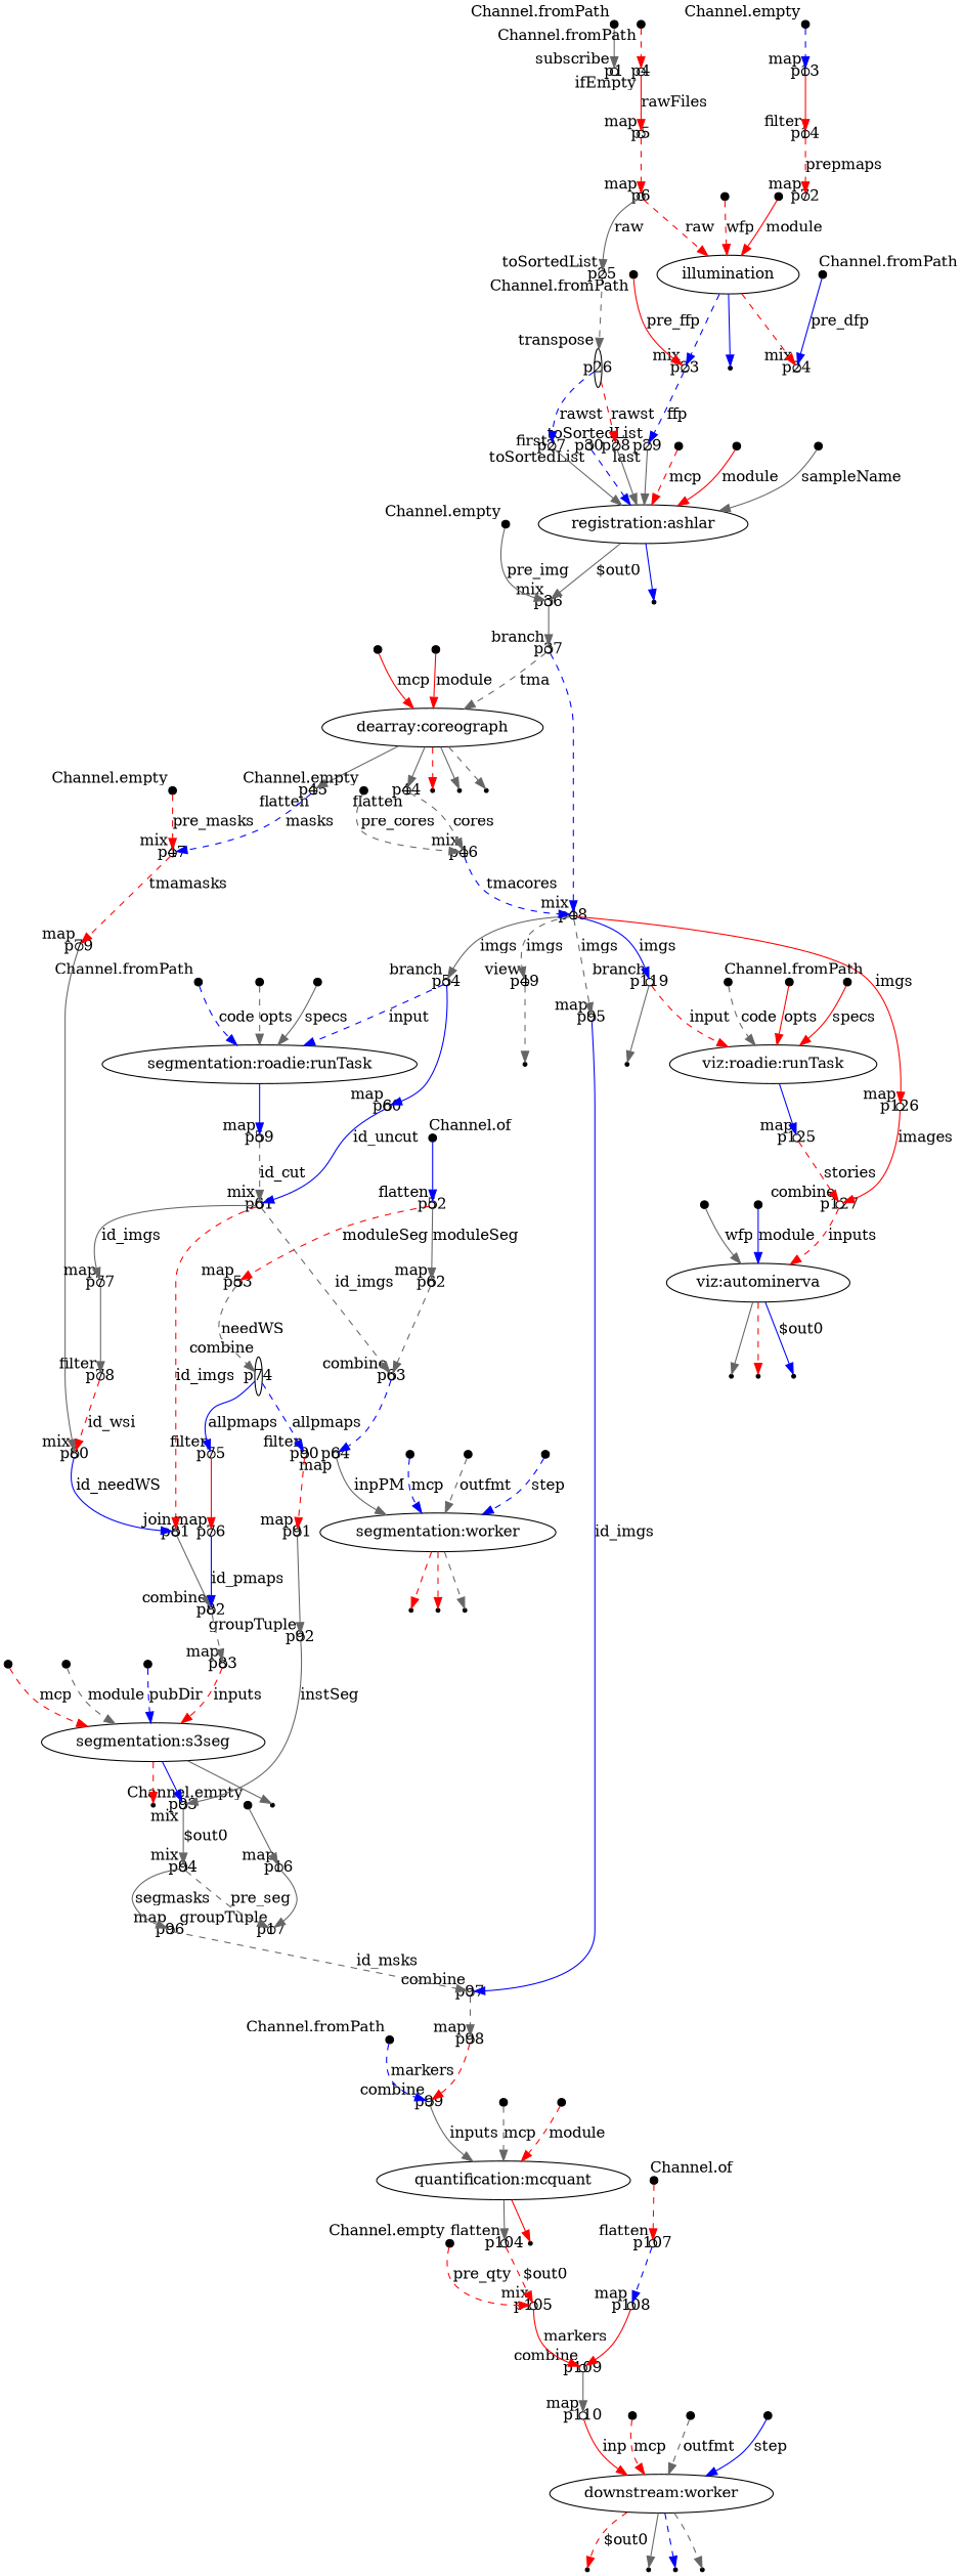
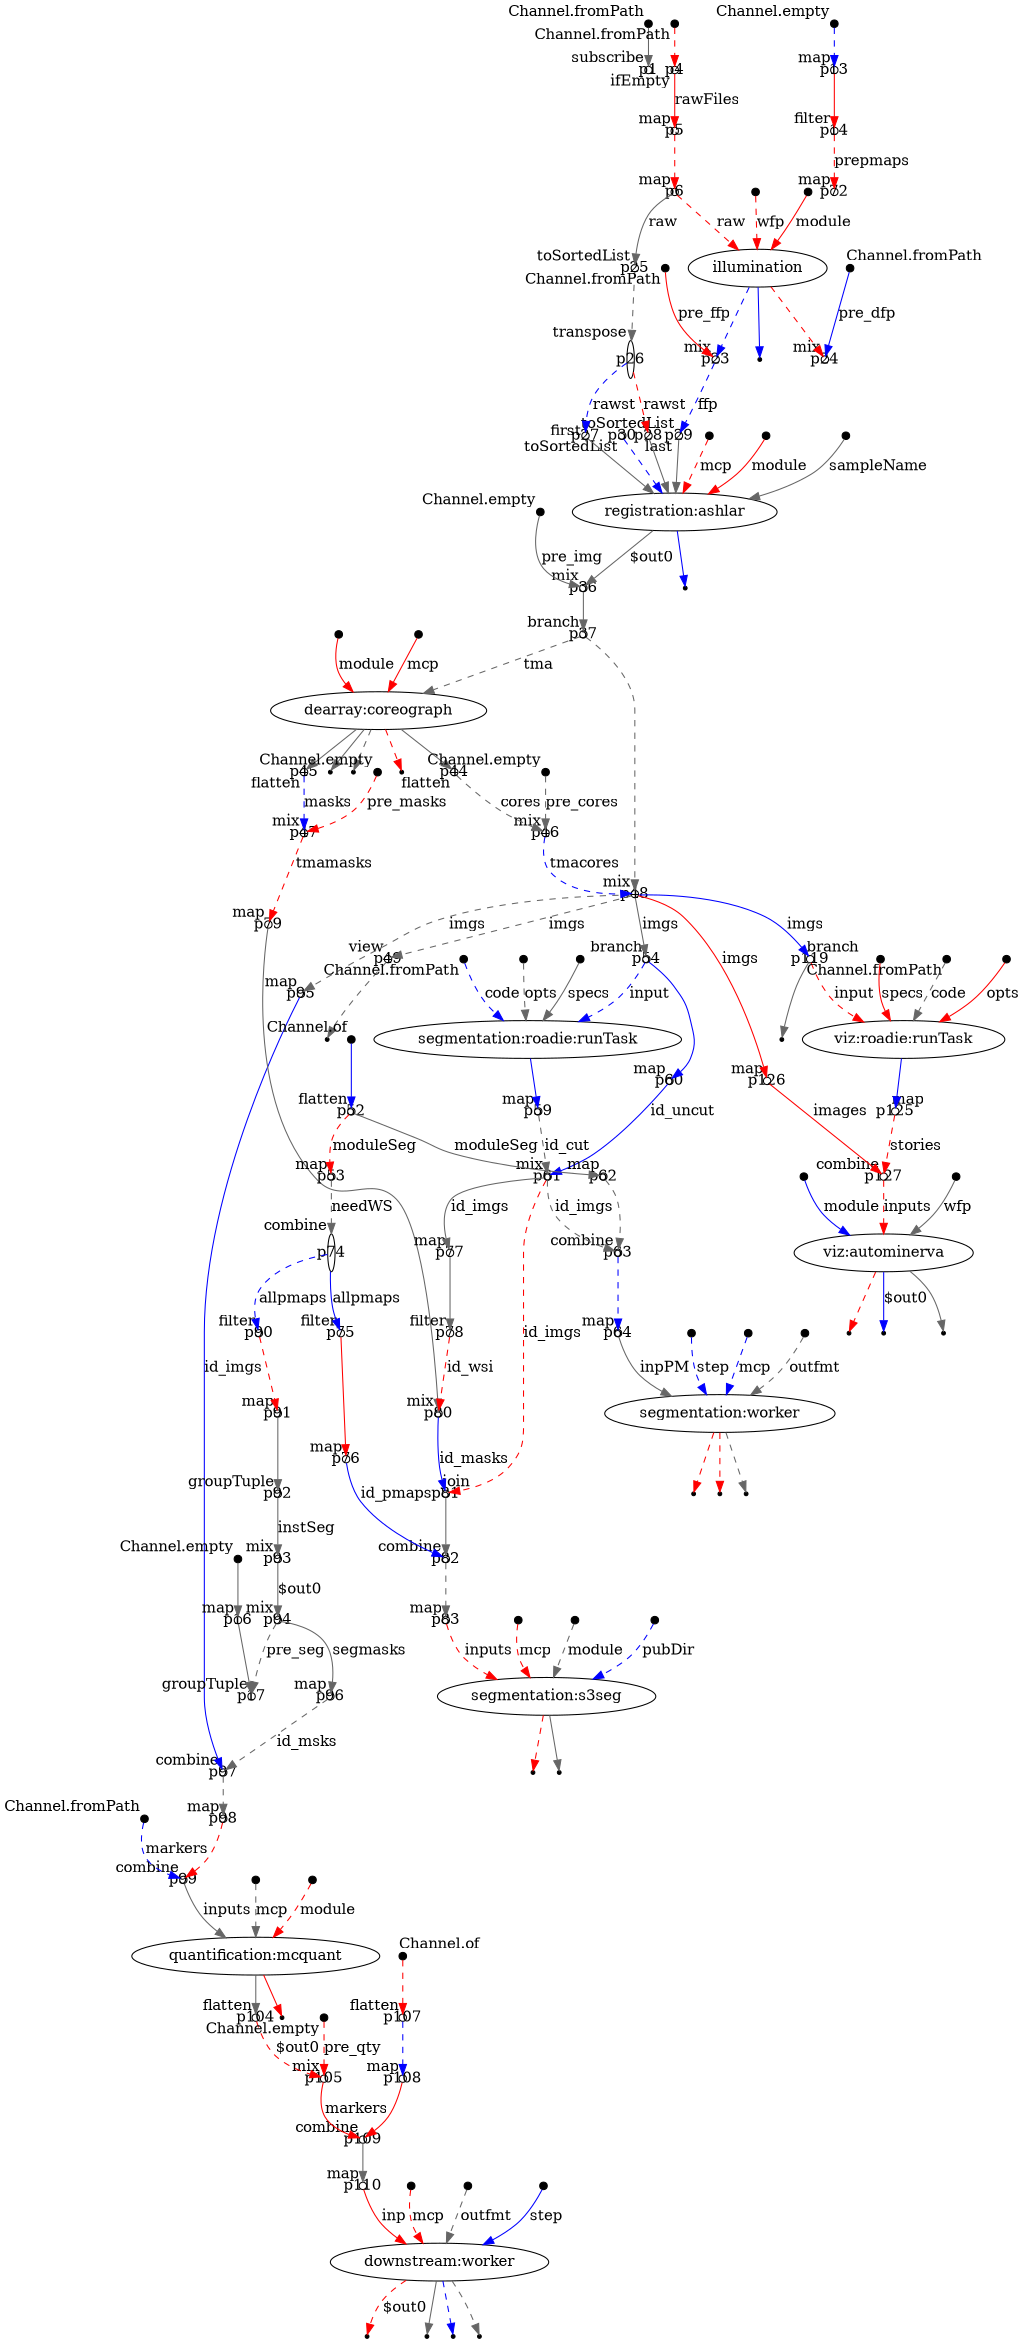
  digraph {
    node [fixedsize=true shape=circle]
    edge [color=gray40 style=dashed]
    p0 [shape=point width=0.1 xlabel="Channel.fromPath"]
    p1 [width=0.1 xlabel=subscribe]
    p2 [shape=point width=0.1 xlabel="Channel.fromPath"]
    p99 [width=0.1 xlabel=combine]
    n5 [label="quantification:mcquant" fixedsize="" shape=""]
    p104 [width=0.1 xlabel=flatten]
    p103 [shape=point fixedsize=""]
    p3 [shape=point width=0.1 xlabel="Channel.fromPath"]
    p4 [width=0.1 xlabel=ifEmpty]
    p5 [width=0.1 xlabel=map]
    p6 [width=0.1 xlabel=map]
    n12 [label=illumination fixedsize="" shape=""]
    p25 [width=0.1 xlabel=toSortedList]
    p24 [width=0.1 xlabel=mix]
    p23 [width=0.1 xlabel=mix]
    p22 [shape=point fixedsize=""]
    p26 [shape=ellipse width=0.1 xlabel=transpose]
    p29 [width=0.1 xlabel=toSortedList]
    p7 [shape=point width=0.1 xlabel="Channel.fromPath"]
    p30 [width=0.1 xlabel=toSortedList]
    n21 [label="registration:ashlar" fixedsize="" shape=""]
    p8 [shape=point width=0.1 xlabel="Channel.fromPath"]
    p9 [shape=point width=0.1 xlabel="Channel.empty"]
    p36 [width=0.1 xlabel=mix]
    p37 [width=0.1 xlabel=branch]
    p48 [width=0.1 xlabel=mix]
    n27 [label="dearray:coreograph" fixedsize="" shape=""]
    p10 [shape=point width=0.1 xlabel="Channel.empty"]
    p46 [width=0.1 xlabel=mix]
    p49 [width=0.1 xlabel=view]
    p54 [width=0.1 xlabel=branch]
    p95 [width=0.1 xlabel=map]
    p119 [width=0.1 xlabel=branch]
    p126 [width=0.1 xlabel=map]
    p11 [shape=point width=0.1 xlabel="Channel.empty"]
    p47 [width=0.1 xlabel=mix]
    p79 [width=0.1 xlabel=map]
    p80 [width=0.1 xlabel=mix]
    p12 [shape=point width=0.1 xlabel="Channel.empty"]
    p13 [width=0.1 xlabel=map]
    p14 [width=0.1 xlabel=filter]
    p72 [width=0.1 xlabel=map]
    p15 [shape=point width=0.1 xlabel="Channel.empty"]
    p16 [width=0.1 xlabel=map]
    p17 [width=0.1 xlabel=groupTuple]
    p94 [width=0.1 xlabel=mix]
    p96 [width=0.1 xlabel=map]
    p97 [width=0.1 xlabel=combine]
    p18 [shape=point width=0.1 xlabel="Channel.empty"]
    p105 [width=0.1 xlabel=mix]
    p109 [width=0.1 xlabel=combine]
    p110 [width=0.1 xlabel=map]
    p19 [shape=point width=0.1]
    p20 [shape=point width=0.1]
    p35 [shape=point fixedsize=""]
    p27 [width=0.1 xlabel=first]
    p28 [width=0.1 xlabel=last]
    p31 [shape=point width=0.1]
    p32 [shape=point width=0.1]
    p33 [shape=point width=0.1]
    p44 [width=0.1 xlabel=flatten]
    p45 [width=0.1 xlabel=flatten]
    p43 [shape=point fixedsize=""]
    p42 [shape=point fixedsize=""]
    p41 [shape=point fixedsize=""]
    p50 [shape=point fixedsize=""]
    n67 [label="segmentation:roadie:runTask" fixedsize="" shape=""]
    p60 [width=0.1 xlabel=map]
    p120 [shape=point fixedsize=""]
    n70 [label="viz:roadie:runTask" fixedsize="" shape=""]
    p127 [width=0.1 xlabel=combine]
    p38 [shape=point width=0.1]
    p39 [shape=point width=0.1]
    p81 [width=0.1 xlabel=join]
    p51 [shape=point width=0.1 xlabel="Channel.of"]
    p52 [width=0.1 xlabel=flatten]
    p53 [width=0.1 xlabel=map]
    p62 [width=0.1 xlabel=map]
    p74 [shape=ellipse width=0.1 xlabel=combine]
    p63 [width=0.1 xlabel=combine]
    p75 [width=0.1 xlabel=filter]
    p90 [width=0.1 xlabel=filter]
    p76 [width=0.1 xlabel=map]
    p91 [width=0.1 xlabel=map]
    p59 [width=0.1 xlabel=map]
    p61 [width=0.1 xlabel=mix]
    p77 [width=0.1 xlabel=map]
    p55 [shape=point width=0.1 xlabel="Channel.fromPath"]
    p56 [shape=point width=0.1]
    p57 [shape=point width=0.1]
    p64 [width=0.1 xlabel=map]
    p78 [width=0.1 xlabel=filter]
    p82 [width=0.1 xlabel=combine]
    n94 [label="segmentation:worker" fixedsize="" shape=""]
    p71 [shape=point fixedsize=""]
    p70 [shape=point fixedsize=""]
    p69 [shape=point fixedsize=""]
    p65 [shape=point width=0.1]
    p66 [shape=point width=0.1]
    p67 [shape=point width=0.1]
    p83 [width=0.1 xlabel=map]
    n102 [label="segmentation:s3seg" fixedsize="" shape=""]
    p93 [width=0.1 xlabel=mix]
    p89 [shape=point fixedsize=""]
    p88 [shape=point fixedsize=""]
    p84 [shape=point width=0.1]
    p85 [shape=point width=0.1]
    p86 [shape=point width=0.1]
    p92 [width=0.1 xlabel=groupTuple]
    p98 [width=0.1 xlabel=map]
    p100 [shape=point width=0.1]
    p101 [shape=point width=0.1]
    n113 [label="downstream:worker" fixedsize="" shape=""]
    p106 [shape=point width=0.1 xlabel="Channel.of"]
    p107 [width=0.1 xlabel=flatten]
    p108 [width=0.1 xlabel=map]
    p118 [shape=point fixedsize=""]
    p117 [shape=point fixedsize=""]
    p116 [shape=point fixedsize=""]
    p115 [shape=point fixedsize=""]
    p111 [shape=point width=0.1]
    p112 [shape=point width=0.1]
    p113 [shape=point width=0.1]
    p125 [width=0.1 xlabel=map]
    p121 [shape=point width=0.1 xlabel="Channel.fromPath"]
    p122 [shape=point width=0.1]
    p123 [shape=point width=0.1]
    n128 [label="viz:autominerva" fixedsize="" shape=""]
    p133 [shape=point fixedsize=""]
    p132 [shape=point fixedsize=""]
    p131 [shape=point fixedsize=""]
    p128 [shape=point width=0.1]
    p129 [shape=point width=0.1]
    p0 -> p1 [style=solid]
    p2 -> p99 [color=blue label=markers]
    p99 -> n5 [label=inputs style=solid]
    n5 -> p104 [style=solid]
    n5 -> p103 [color=red style=solid]
    p104 -> p105 [color=red label="$out0"]
    p3 -> p4 [color=red]
    p4 -> p5 [color=red label=rawFiles style=solid]
    p5 -> p6 [color=red]
    p6 -> n12 [color=red label=raw]
    p6 -> p25 [label=raw style=solid]
    n12 -> p24 [color=red]
    n12 -> p23 [color=blue]
    n12 -> p22 [color=blue style=solid]
    p25 -> p26
    p23 -> p29 [color=blue label=ffp]
    p26 -> p27 [color=blue label=rawst]
    p26 -> p28 [color=red label=rawst]
    p29 -> n21 [style=solid]
    p7 -> p24 [color=blue label=pre_dfp style=solid]
    p30 -> n21 [color=blue]
    n21 -> p36 [label="$out0" style=solid]
    n21 -> p35 [color=blue style=solid]
    p8 -> p23 [color=red label=pre_ffp style=solid]
    p9 -> p36 [label=pre_img style=solid]
    p36 -> p37 [style=solid]
-   p37 -> p48 [color=blue]
+   p37 -> p48
    p37 -> n27 [label=tma]
    p48 -> p49 [label=imgs]
    p48 -> p54 [label=imgs style=solid]
    p48 -> p95 [label=imgs]
    p48 -> p119 [color=blue label=imgs style=solid]
    p48 -> p126 [color=red label=imgs style=solid]
    n27 -> p44 [style=solid]
    n27 -> p45 [style=solid]
    n27 -> p43 [color=red]
    n27 -> p42 [style=solid]
    n27 -> p41
    p10 -> p46 [label=pre_cores]
    p46 -> p48 [color=blue label=tmacores]
    p49 -> p50
    p54 -> n67 [color=blue label=input]
    p54 -> p60 [color=blue style=solid]
    p95 -> p97 [color=blue label=id_imgs style=solid]
    p119 -> p120 [style=solid]
    p119 -> n70 [color=red label=input]
    p126 -> p127 [color=red label=images style=solid]
    p11 -> p47 [color=red label=pre_masks]
    p47 -> p79 [color=red label=tmamasks]
    p79 -> p80 [style=solid]
-   p80 -> p81 [color=blue label=id_needWS style=solid]
+   p80 -> p81 [color=blue label=id_masks style=solid]
    p12 -> p13 [color=blue]
    p13 -> p14 [color=red style=solid]
    p14 -> p72 [color=red label=prepmaps]
    p15 -> p16 [style=solid]
    p16 -> p17 [style=solid]
    p94 -> p17 [label=pre_seg]
    p94 -> p96 [label=segmasks style=solid]
    p96 -> p97 [label=id_msks]
    p97 -> p98
    p18 -> p105 [color=red label=pre_qty]
    p105 -> p109 [color=red label=markers style=solid]
    p109 -> p110 [style=solid]
    p110 -> n113 [color=red label=inp style=solid]
    p19 -> n12 [color=red label=wfp]
    p20 -> n12 [color=red label=module style=solid]
    p27 -> n21 [style=solid]
    p28 -> n21 [style=solid]
    p31 -> n21 [color=red label=mcp]
    p32 -> n21 [color=red label=module style=solid]
    p33 -> n21 [label=sampleName style=solid]
    p44 -> p46 [label=cores]
    p45 -> p47 [color=blue label=masks]
    n67 -> p59 [color=blue style=solid]
    p60 -> p61 [color=blue label=id_uncut style=solid]
    n70 -> p125 [color=blue style=solid]
    p127 -> n128 [color=red label=inputs]
    p38 -> n27 [color=red label=mcp style=solid]
    p39 -> n27 [color=red label=module style=solid]
    p81 -> p82 [style=solid]
    p51 -> p52 [color=blue style=solid]
    p52 -> p53 [color=red label=moduleSeg]
    p52 -> p62 [label=moduleSeg style=solid]
    p53 -> p74 [label=needWS]
    p62 -> p63
    p74 -> p75 [color=blue label=allpmaps style=solid]
    p74 -> p90 [color=blue label=allpmaps]
    p63 -> p64 [color=blue]
    p75 -> p76 [color=red style=solid]
    p90 -> p91 [color=red]
    p76 -> p82 [color=blue label=id_pmaps style=solid]
    p91 -> p92 [style=solid]
    p59 -> p61 [label=id_cut]
    p61 -> p81 [color=red label=id_imgs]
    p61 -> p63 [label=id_imgs]
    p61 -> p77 [label=id_imgs style=solid]
    p77 -> p78 [style=solid]
    p55 -> n67 [color=blue label=code]
    p56 -> n67 [label=opts]
    p57 -> n67 [label=specs style=solid]
    p64 -> n94 [label=inpPM style=solid]
    p78 -> p80 [color=red label=id_wsi]
    p82 -> p83
    n94 -> p71
    n94 -> p70 [color=red]
    n94 -> p69 [color=red]
    p65 -> n94 [color=blue label=mcp]
    p66 -> n94 [label=outfmt]
    p67 -> n94 [color=blue label=step]
    p83 -> n102 [color=red label=inputs]
-   n102 -> p93 [color=blue style=solid]
    n102 -> p89 [color=red]
    n102 -> p88 [style=solid]
    p93 -> p94 [label="$out0" style=solid]
    p84 -> n102 [color=red label=mcp]
    p85 -> n102 [label=module]
    p86 -> n102 [color=blue label=pubDir]
    p92 -> p93 [label=instSeg style=solid]
    p98 -> p99 [color=red]
    p100 -> n5 [label=mcp]
    p101 -> n5 [color=red label=module]
    n113 -> p118 [color=red label="$out0"]
    n113 -> p117 [style=solid]
    n113 -> p116 [color=blue]
    n113 -> p115
    p106 -> p107 [color=red]
    p107 -> p108 [color=blue]
    p108 -> p109 [color=red style=solid]
    p111 -> n113 [color=red label=mcp]
    p112 -> n113 [label=outfmt]
    p113 -> n113 [color=blue label=step style=solid]
    p125 -> p127 [color=red label=stories]
    p121 -> n70 [label=code]
    p122 -> n70 [color=red label=opts style=solid]
    p123 -> n70 [color=red label=specs style=solid]
    n128 -> p133 [color=blue label="$out0" style=solid]
    n128 -> p132 [style=solid]
    n128 -> p131 [color=red]
    p128 -> n128 [label=wfp style=solid]
    p129 -> n128 [color=blue label=module style=solid]
  }
